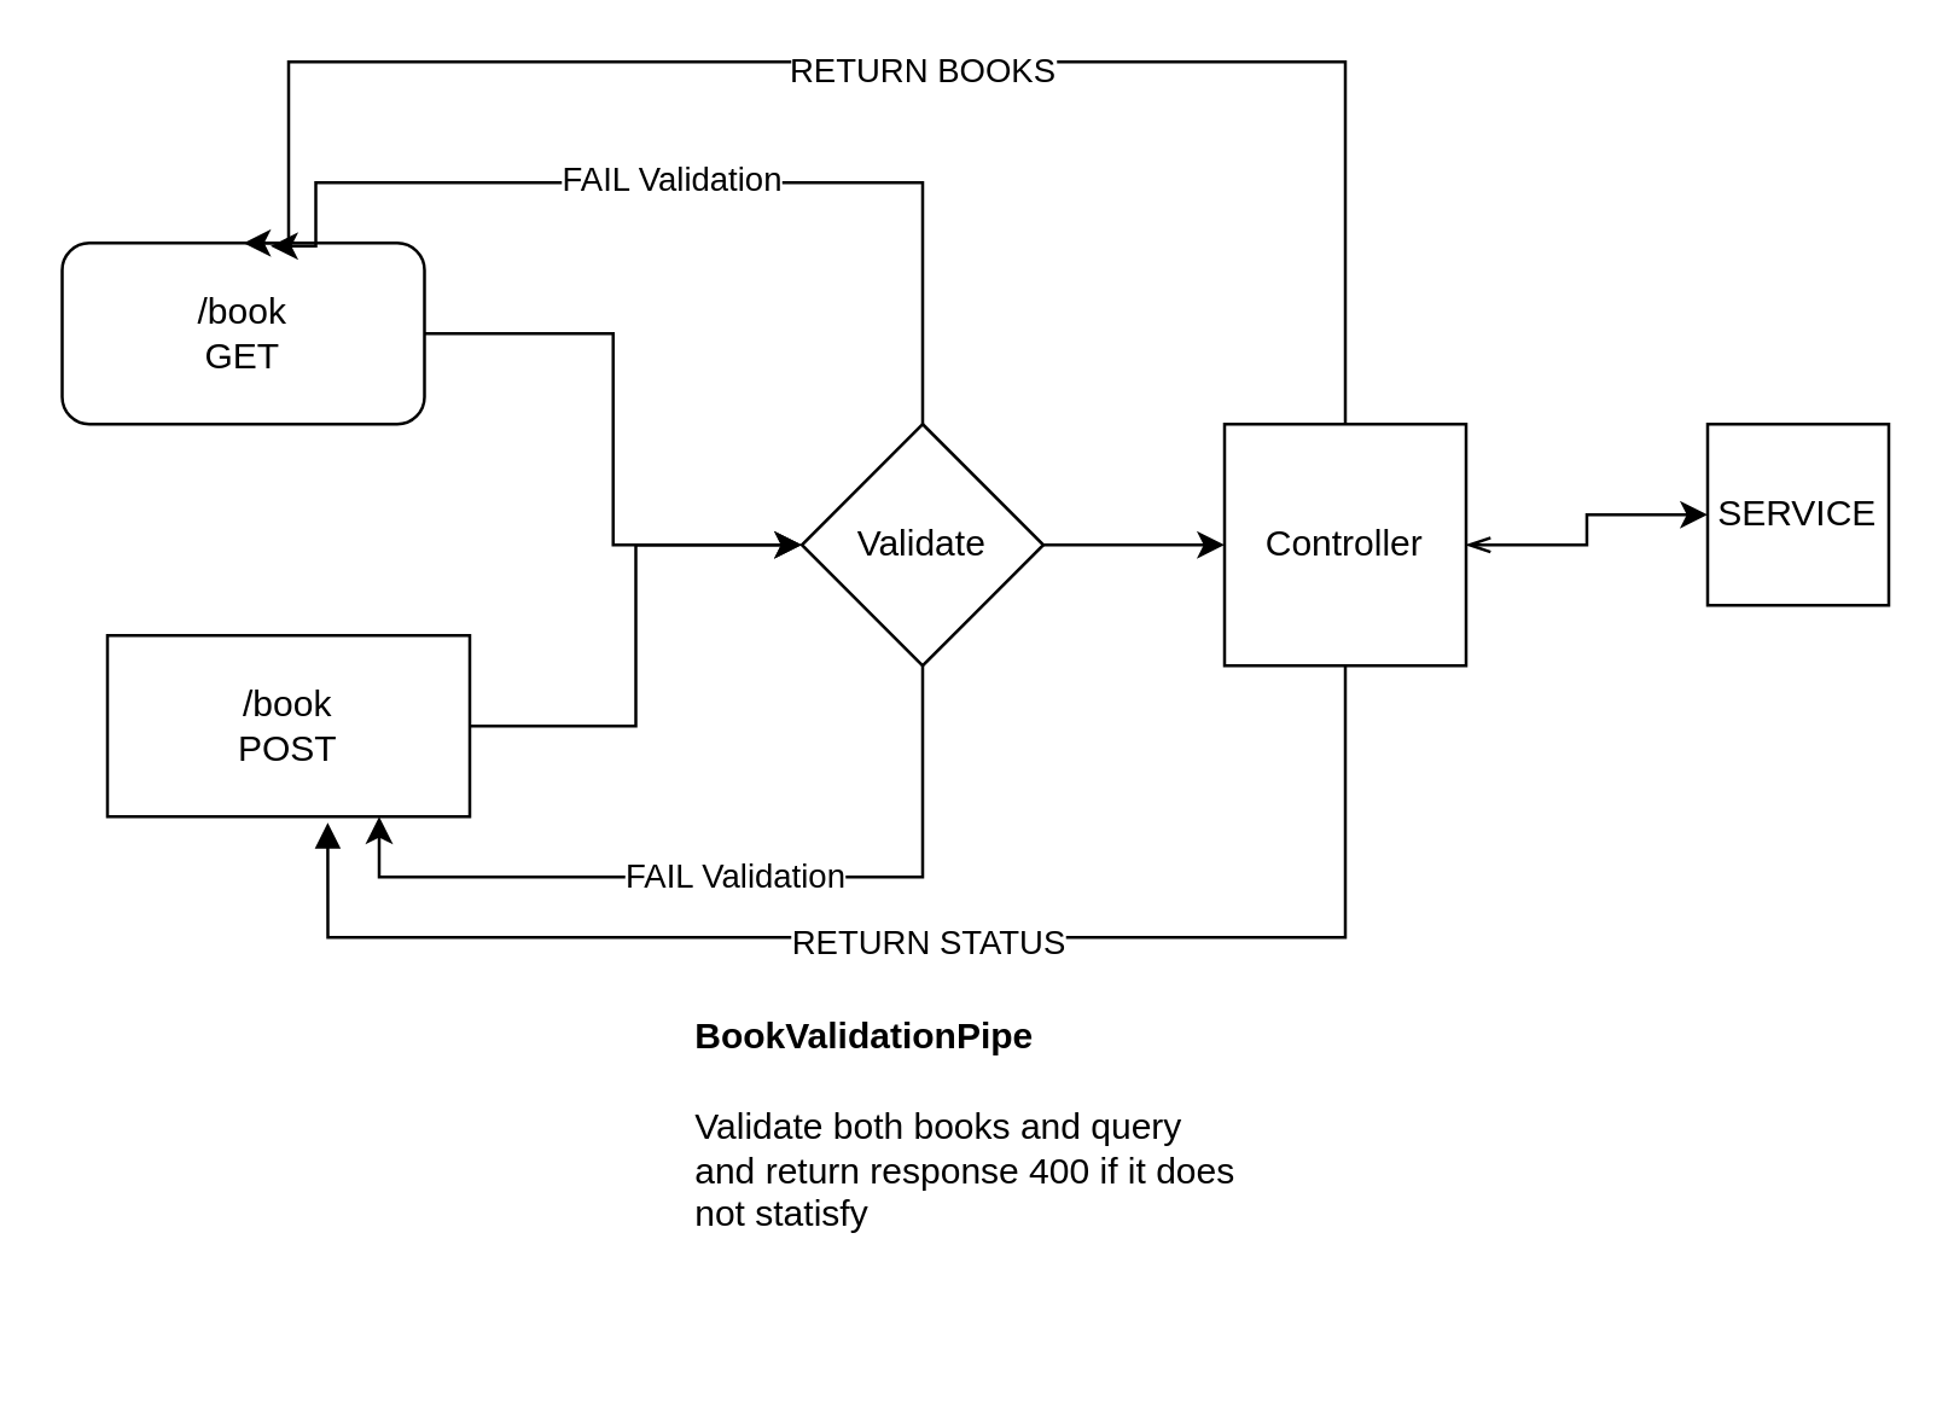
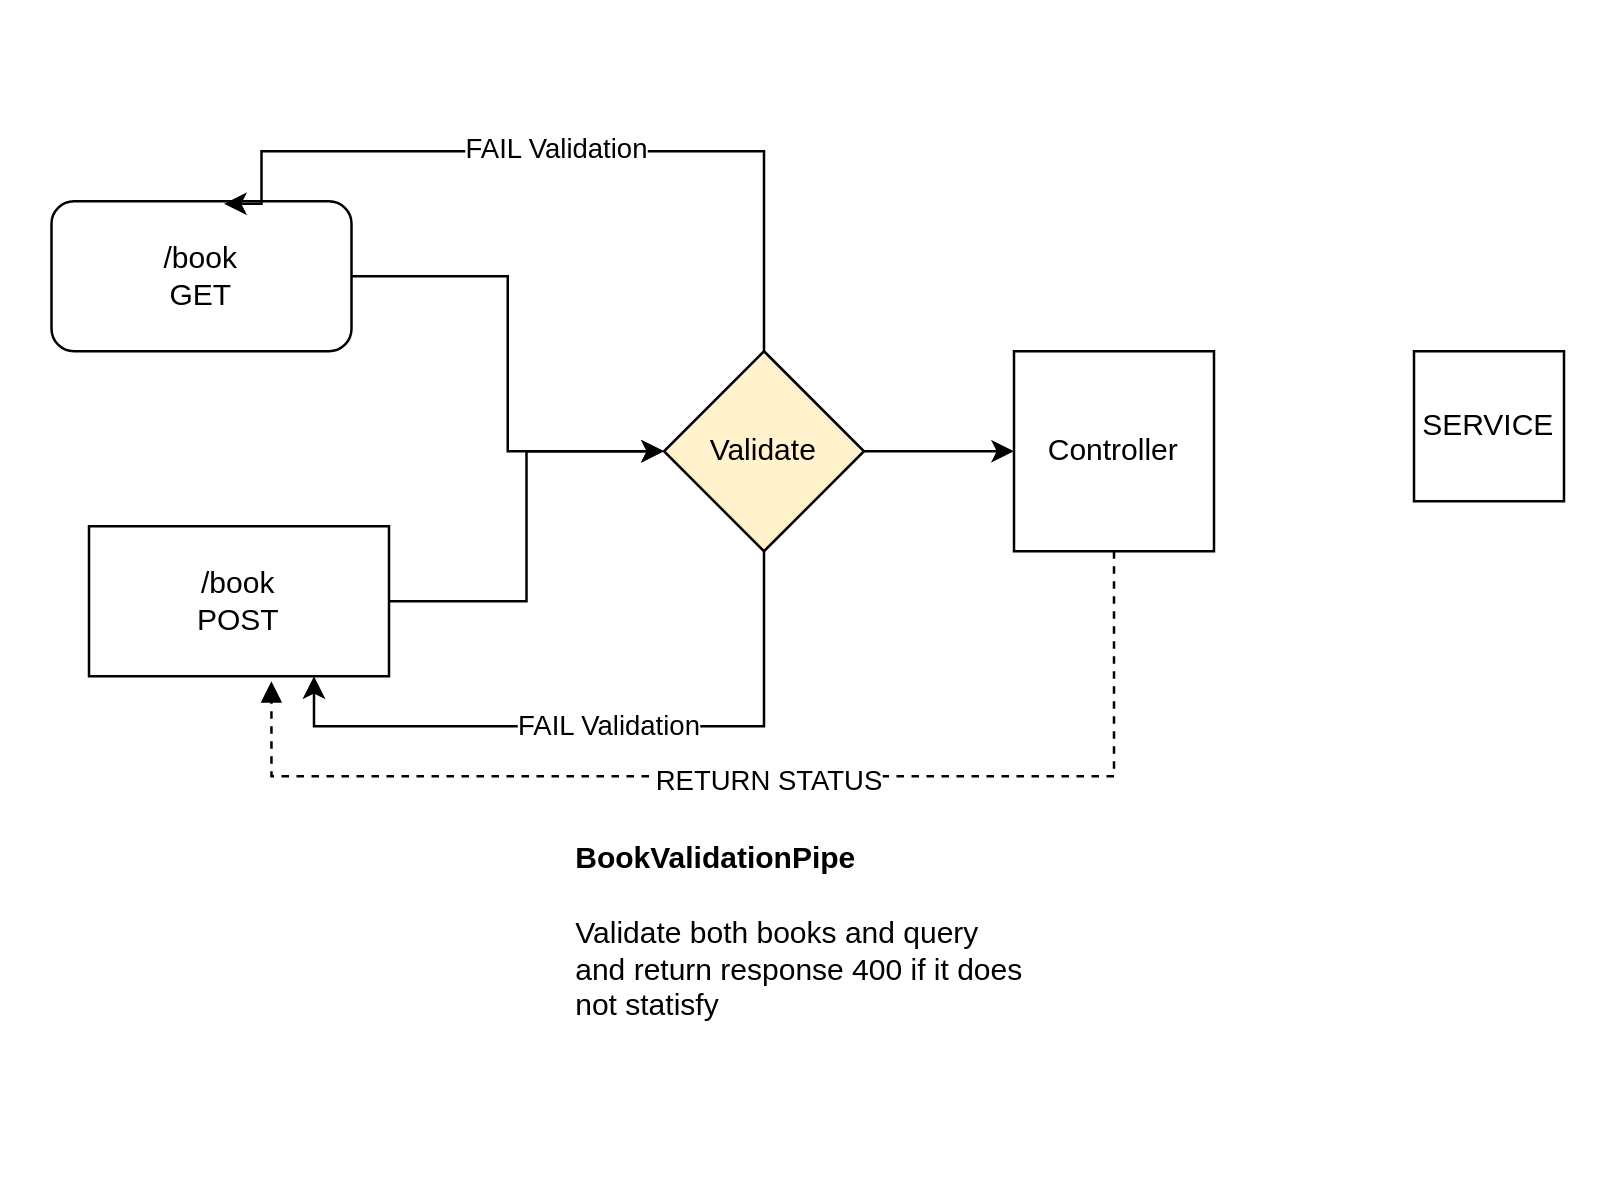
  <mxCell id="0" />
  <mxCell id="1" parent="0" />
  <mxCell id="2" style="edgeStyle=orthogonalEdgeStyle;rounded=0;orthogonalLoop=1;jettySize=auto;html=1;entryX=0;entryY=0.5;entryDx=0;entryDy=0;startArrow=none;startFill=0;" edge="1" parent="1" source="3" target="11"><mxGeometry relative="1" as="geometry" /></mxCell>
  <mxCell id="3" value="/book&lt;br&gt;GET" style="rounded=1;whiteSpace=wrap;html=1;" vertex="1" parent="1"><mxGeometry x="20" y="80" width="120" height="60" as="geometry" /></mxCell>
  <mxCell id="4" style="edgeStyle=orthogonalEdgeStyle;rounded=0;orthogonalLoop=1;jettySize=auto;html=1;entryX=0;entryY=0.5;entryDx=0;entryDy=0;startArrow=none;startFill=0;" edge="1" parent="1" source="5" target="11"><mxGeometry relative="1" as="geometry" /></mxCell>
  <mxCell id="5" value="/book&lt;br&gt;POST" style="whiteSpace=wrap;html=1;rounded=0;" vertex="1" parent="1"><mxGeometry x="35" y="210" width="120" height="60" as="geometry" /></mxCell>
  <mxCell id="6" style="edgeStyle=orthogonalEdgeStyle;rounded=0;orthogonalLoop=1;jettySize=auto;html=1;startArrow=none;startFill=0;" edge="1" parent="1" source="11" target="17"><mxGeometry relative="1" as="geometry" /></mxCell>
  <mxCell id="7" style="edgeStyle=orthogonalEdgeStyle;rounded=0;orthogonalLoop=1;jettySize=auto;html=1;entryX=0.75;entryY=1;entryDx=0;entryDy=0;startArrow=none;startFill=0;" edge="1" parent="1" source="11" target="5"><mxGeometry relative="1" as="geometry"><Array as="points"><mxPoint x="305" y="290" /><mxPoint x="125" y="290" /></Array></mxGeometry></mxCell>
  <mxCell id="8" value="FAIL Validation" style="edgeLabel;html=1;align=center;verticalAlign=middle;resizable=0;points=[];" vertex="1" connectable="0" parent="7"><mxGeometry x="-0.015" y="-1" relative="1" as="geometry"><mxPoint as="offset" /></mxGeometry></mxCell>
  <mxCell id="9" style="edgeStyle=orthogonalEdgeStyle;rounded=0;orthogonalLoop=1;jettySize=auto;html=1;entryX=0.575;entryY=0.017;entryDx=0;entryDy=0;entryPerimeter=0;startArrow=none;startFill=0;" edge="1" parent="1" source="11" target="3"><mxGeometry relative="1" as="geometry"><Array as="points"><mxPoint x="305" y="60" /><mxPoint x="104" y="60" /></Array></mxGeometry></mxCell>
  <mxCell id="10" value="FAIL Validation" style="edgeLabel;html=1;align=center;verticalAlign=middle;resizable=0;points=[];" vertex="1" connectable="0" parent="9"><mxGeometry x="0.033" y="-2" relative="1" as="geometry"><mxPoint as="offset" /></mxGeometry></mxCell>
- <mxCell id="11" value="Validate" style="rhombus;whiteSpace=wrap;html=1;" vertex="1" parent="1"><mxGeometry x="265" y="140" width="80" height="80" as="geometry" /></mxCell>
- <mxCell id="12" style="edgeStyle=orthogonalEdgeStyle;rounded=0;orthogonalLoop=1;jettySize=auto;html=1;startArrow=openThin;startFill=0;" edge="1" parent="1" source="17" target="18"><mxGeometry relative="1" as="geometry" /></mxCell>
- <mxCell id="13" style="edgeStyle=orthogonalEdgeStyle;rounded=0;orthogonalLoop=1;jettySize=auto;html=1;entryX=0.5;entryY=0;entryDx=0;entryDy=0;startArrow=none;startFill=0;endArrow=classic;endFill=1;" edge="1" parent="1" source="17" target="3"><mxGeometry relative="1" as="geometry"><Array as="points"><mxPoint x="445" y="20" /><mxPoint x="95" y="20" /></Array></mxGeometry></mxCell>
- <mxCell id="14" value="RETURN BOOKS" style="edgeLabel;html=1;align=center;verticalAlign=middle;resizable=0;points=[];" vertex="1" connectable="0" parent="13"><mxGeometry x="-0.044" y="2" relative="1" as="geometry"><mxPoint as="offset" /></mxGeometry></mxCell>
- <mxCell id="15" style="edgeStyle=orthogonalEdgeStyle;rounded=0;orthogonalLoop=1;jettySize=auto;html=1;entryX=0.608;entryY=1.033;entryDx=0;entryDy=0;entryPerimeter=0;startArrow=none;startFill=0;endArrow=block;endFill=1;" edge="1" parent="1" source="17" target="5"><mxGeometry relative="1" as="geometry"><Array as="points"><mxPoint x="445" y="310" /><mxPoint x="108" y="310" /></Array></mxGeometry></mxCell>
+ <mxCell id="11" value="Validate" style="rhombus;whiteSpace=wrap;html=1;fillColor=#fff2cc;" vertex="1" parent="1"><mxGeometry x="265" y="140" width="80" height="80" as="geometry" /></mxCell>
+ <mxCell id="15" style="edgeStyle=orthogonalEdgeStyle;rounded=0;orthogonalLoop=1;jettySize=auto;html=1;entryX=0.608;entryY=1.033;entryDx=0;entryDy=0;entryPerimeter=0;startArrow=none;startFill=0;endArrow=block;endFill=1;dashed=1;" edge="1" parent="1" source="17" target="5"><mxGeometry relative="1" as="geometry"><Array as="points"><mxPoint x="445" y="310" /><mxPoint x="108" y="310" /></Array></mxGeometry></mxCell>
  <mxCell id="16" value="RETURN STATUS" style="edgeLabel;html=1;align=center;verticalAlign=middle;resizable=0;points=[];" vertex="1" connectable="0" parent="15"><mxGeometry x="-0.015" y="1" relative="1" as="geometry"><mxPoint as="offset" /></mxGeometry></mxCell>
  <mxCell id="17" value="Controller" style="whiteSpace=wrap;html=1;aspect=fixed;" vertex="1" parent="1"><mxGeometry x="405" y="140" width="80" height="80" as="geometry" /></mxCell>
  <mxCell id="18" value="SERVICE" style="whiteSpace=wrap;html=1;aspect=fixed;" vertex="1" parent="1"><mxGeometry x="565" y="140" width="60" height="60" as="geometry" /></mxCell>
  <mxCell id="19" value="&lt;h4&gt;BookValidationPipe&lt;/h4&gt;&lt;p&gt;Validate both books and query and return response 400 if it does not statisfy&lt;/p&gt;" style="text;html=1;strokeColor=none;fillColor=none;spacing=5;spacingTop=-20;whiteSpace=wrap;overflow=hidden;rounded=0;" vertex="1" parent="1"><mxGeometry x="225" y="330" width="190" height="120" as="geometry" /></mxCell>
